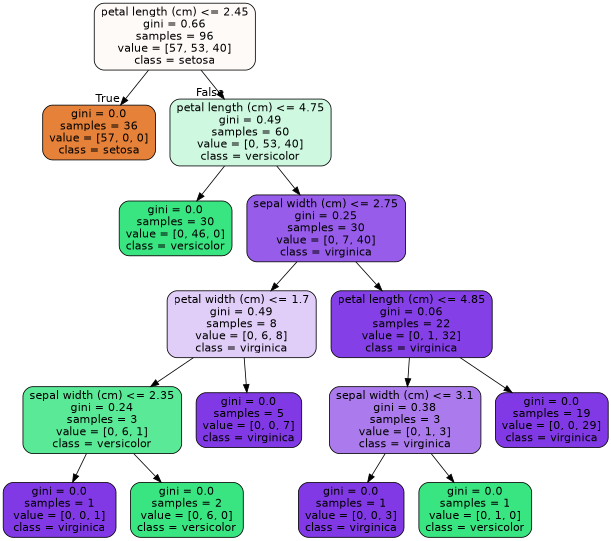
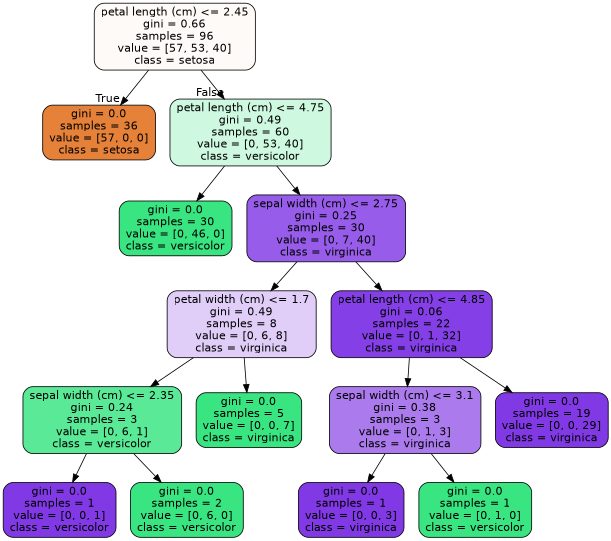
  digraph {
    node [color=black fillcolor="#8139e5" fontname=helvetica shape=box style="filled, rounded"]
    edge [fontname=helvetica]
    n1 [fillcolor="#fefaf7" label="petal length (cm) <= 2.45\ngini = 0.66\nsamples = 96\nvalue = [57, 53, 40]\nclass = setosa"]
    n2 [fillcolor="#e58139" label="gini = 0.0\nsamples = 36\nvalue = [57, 0, 0]\nclass = setosa"]
    n3 [fillcolor="#cef9e0" label="petal length (cm) <= 4.75\ngini = 0.49\nsamples = 60\nvalue = [0, 53, 40]\nclass = versicolor"]
    n4 [fillcolor="#39e581" label="gini = 0.0\nsamples = 30\nvalue = [0, 46, 0]\nclass = versicolor"]
    n5 [fillcolor="#975cea" label="sepal width (cm) <= 2.75\ngini = 0.25\nsamples = 30\nvalue = [0, 7, 40]\nclass = virginica"]
    n6 [fillcolor="#e0cef8" label="petal width (cm) <= 1.7\ngini = 0.49\nsamples = 8\nvalue = [0, 6, 8]\nclass = virginica"]
    n7 [fillcolor="#853fe6" label="petal length (cm) <= 4.85\ngini = 0.06\nsamples = 22\nvalue = [0, 1, 32]\nclass = virginica"]
    n8 [fillcolor="#5ae996" label="sepal width (cm) <= 2.35\ngini = 0.24\nsamples = 3\nvalue = [0, 6, 1]\nclass = versicolor"]
-   n9 [label="gini = 0.0\nsamples = 5\nvalue = [0, 0, 7]\nclass = virginica"]
+   n9 [fillcolor="#39e581" label="gini = 0.0\nsamples = 5\nvalue = [0, 0, 7]\nclass = virginica"]
    n10 [fillcolor="#ab7bee" label="sepal width (cm) <= 3.1\ngini = 0.38\nsamples = 3\nvalue = [0, 1, 3]\nclass = virginica"]
    n11 [label="gini = 0.0\nsamples = 19\nvalue = [0, 0, 29]\nclass = virginica"]
-   n12 [label="gini = 0.0\nsamples = 1\nvalue = [0, 0, 1]\nclass = virginica"]
+   n12 [label="gini = 0.0\nsamples = 1\nvalue = [0, 0, 1]\nclass = versicolor"]
    n13 [fillcolor="#39e581" label="gini = 0.0\nsamples = 2\nvalue = [0, 6, 0]\nclass = versicolor"]
    n14 [label="gini = 0.0\nsamples = 1\nvalue = [0, 0, 3]\nclass = virginica"]
    n15 [fillcolor="#39e581" label="gini = 0.0\nsamples = 1\nvalue = [0, 1, 0]\nclass = versicolor"]
    n1 -> n2 [headlabel=True labelangle=45 labeldistance=2.5]
    n1 -> n3 [headlabel=False labelangle=-45 labeldistance=2.5]
    n3 -> n4
    n3 -> n5
    n5 -> n6
    n5 -> n7
    n6 -> n8
    n6 -> n9
    n7 -> n10
    n7 -> n11
    n8 -> n12
    n8 -> n13
    n10 -> n14
    n10 -> n15
  }
